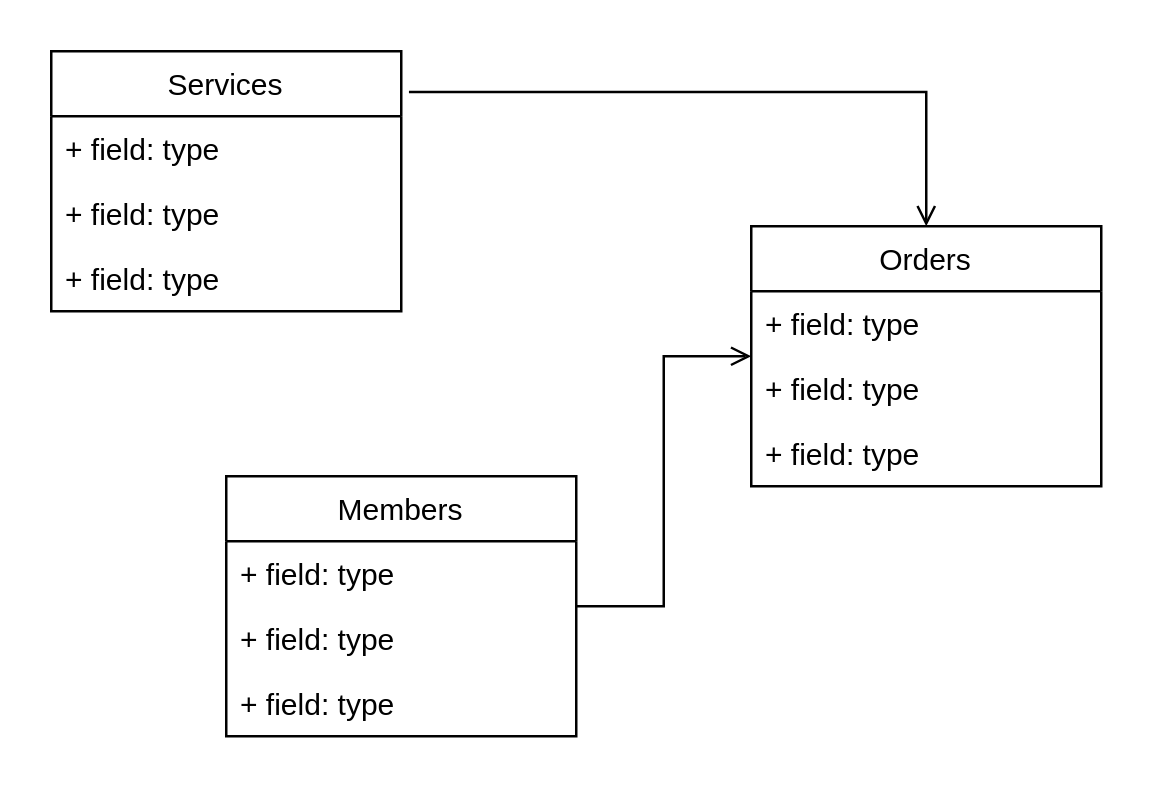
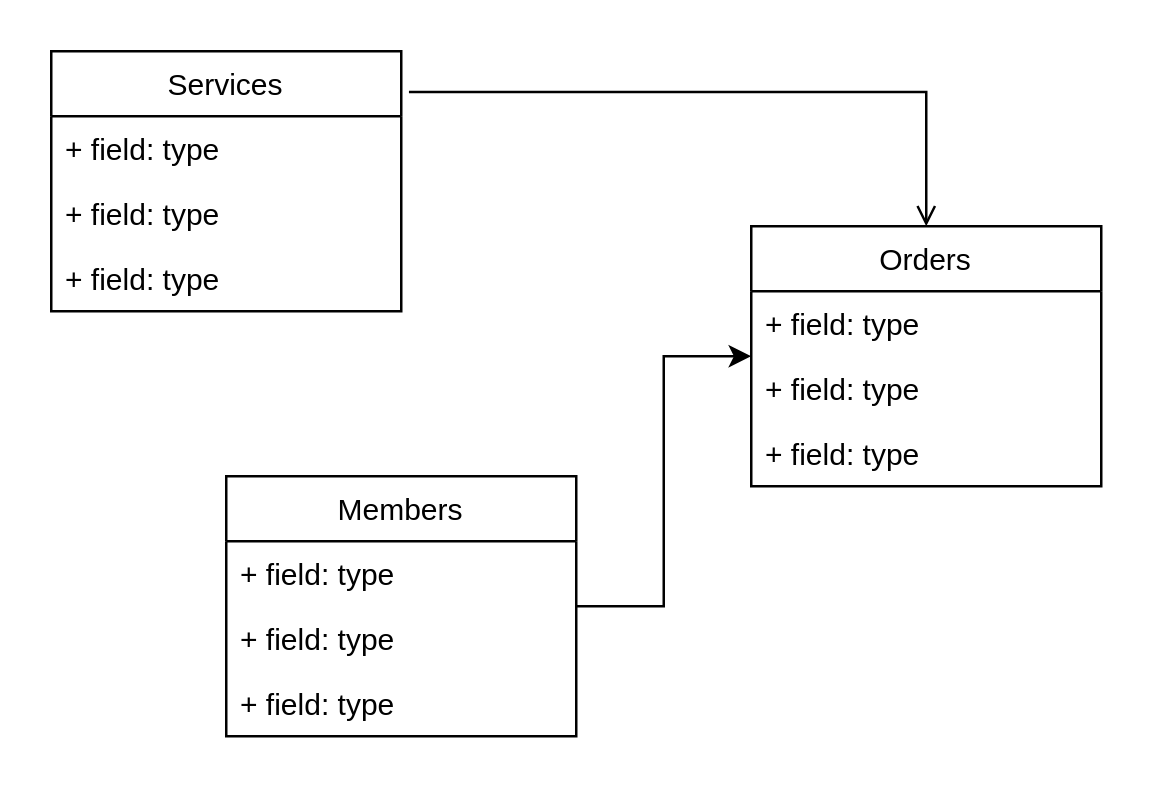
  <mxCell id="0" />
  <mxCell id="1" parent="0" />
- <mxCell id="2" value="" style="edgeStyle=orthogonalEdgeStyle;rounded=0;orthogonalLoop=1;jettySize=auto;html=1;endArrow=open;" edge="1" parent="1" source="3" target="7"><mxGeometry relative="1" as="geometry" /></mxCell>
+ <mxCell id="2" value="" style="edgeStyle=orthogonalEdgeStyle;rounded=0;orthogonalLoop=1;jettySize=auto;html=1;" edge="1" parent="1" source="3" target="7"><mxGeometry relative="1" as="geometry" /></mxCell>
  <mxCell id="3" value="Members" style="swimlane;fontStyle=0;childLayout=stackLayout;horizontal=1;startSize=26;fillColor=none;horizontalStack=0;resizeParent=1;resizeParentMax=0;resizeLast=0;collapsible=1;marginBottom=0;" vertex="1" parent="1"><mxGeometry x="90" y="190" width="140" height="104" as="geometry" /></mxCell>
  <mxCell id="4" value="+ field: type" style="text;strokeColor=none;fillColor=none;align=left;verticalAlign=top;spacingLeft=4;spacingRight=4;overflow=hidden;rotatable=0;points=[[0,0.5],[1,0.5]];portConstraint=eastwest;" vertex="1" parent="3"><mxGeometry y="26" width="140" height="26" as="geometry" /></mxCell>
  <mxCell id="5" value="+ field: type" style="text;strokeColor=none;fillColor=none;align=left;verticalAlign=top;spacingLeft=4;spacingRight=4;overflow=hidden;rotatable=0;points=[[0,0.5],[1,0.5]];portConstraint=eastwest;" vertex="1" parent="3"><mxGeometry y="52" width="140" height="26" as="geometry" /></mxCell>
  <mxCell id="6" value="+ field: type" style="text;strokeColor=none;fillColor=none;align=left;verticalAlign=top;spacingLeft=4;spacingRight=4;overflow=hidden;rotatable=0;points=[[0,0.5],[1,0.5]];portConstraint=eastwest;" vertex="1" parent="3"><mxGeometry y="78" width="140" height="26" as="geometry" /></mxCell>
  <mxCell id="7" value="Orders" style="swimlane;fontStyle=0;childLayout=stackLayout;horizontal=1;startSize=26;fillColor=none;horizontalStack=0;resizeParent=1;resizeParentMax=0;resizeLast=0;collapsible=1;marginBottom=0;" vertex="1" parent="1"><mxGeometry x="300" y="90" width="140" height="104" as="geometry" /></mxCell>
  <mxCell id="8" value="+ field: type" style="text;strokeColor=none;fillColor=none;align=left;verticalAlign=top;spacingLeft=4;spacingRight=4;overflow=hidden;rotatable=0;points=[[0,0.5],[1,0.5]];portConstraint=eastwest;" vertex="1" parent="7"><mxGeometry y="26" width="140" height="26" as="geometry" /></mxCell>
  <mxCell id="9" value="+ field: type" style="text;strokeColor=none;fillColor=none;align=left;verticalAlign=top;spacingLeft=4;spacingRight=4;overflow=hidden;rotatable=0;points=[[0,0.5],[1,0.5]];portConstraint=eastwest;" vertex="1" parent="7"><mxGeometry y="52" width="140" height="26" as="geometry" /></mxCell>
  <mxCell id="10" value="+ field: type" style="text;strokeColor=none;fillColor=none;align=left;verticalAlign=top;spacingLeft=4;spacingRight=4;overflow=hidden;rotatable=0;points=[[0,0.5],[1,0.5]];portConstraint=eastwest;" vertex="1" parent="7"><mxGeometry y="78" width="140" height="26" as="geometry" /></mxCell>
  <mxCell id="11" value="Services" style="swimlane;fontStyle=0;childLayout=stackLayout;horizontal=1;startSize=26;fillColor=none;horizontalStack=0;resizeParent=1;resizeParentMax=0;resizeLast=0;collapsible=1;marginBottom=0;" vertex="1" parent="1"><mxGeometry x="20" y="20" width="140" height="104" as="geometry" /></mxCell>
  <mxCell id="12" value="+ field: type" style="text;strokeColor=none;fillColor=none;align=left;verticalAlign=top;spacingLeft=4;spacingRight=4;overflow=hidden;rotatable=0;points=[[0,0.5],[1,0.5]];portConstraint=eastwest;" vertex="1" parent="11"><mxGeometry y="26" width="140" height="26" as="geometry" /></mxCell>
  <mxCell id="13" value="+ field: type" style="text;strokeColor=none;fillColor=none;align=left;verticalAlign=top;spacingLeft=4;spacingRight=4;overflow=hidden;rotatable=0;points=[[0,0.5],[1,0.5]];portConstraint=eastwest;" vertex="1" parent="11"><mxGeometry y="52" width="140" height="26" as="geometry" /></mxCell>
  <mxCell id="14" value="+ field: type" style="text;strokeColor=none;fillColor=none;align=left;verticalAlign=top;spacingLeft=4;spacingRight=4;overflow=hidden;rotatable=0;points=[[0,0.5],[1,0.5]];portConstraint=eastwest;" vertex="1" parent="11"><mxGeometry y="78" width="140" height="26" as="geometry" /></mxCell>
  <mxCell id="15" value="" style="edgeStyle=orthogonalEdgeStyle;rounded=0;orthogonalLoop=1;jettySize=auto;html=1;exitX=1.022;exitY=0.157;exitDx=0;exitDy=0;exitPerimeter=0;entryX=0.5;entryY=0;entryDx=0;entryDy=0;endArrow=open;" edge="1" parent="1" source="11" target="7"><mxGeometry relative="1" as="geometry"><mxPoint x="240" y="252" as="sourcePoint" /><mxPoint x="310" y="152" as="targetPoint" /></mxGeometry></mxCell>
